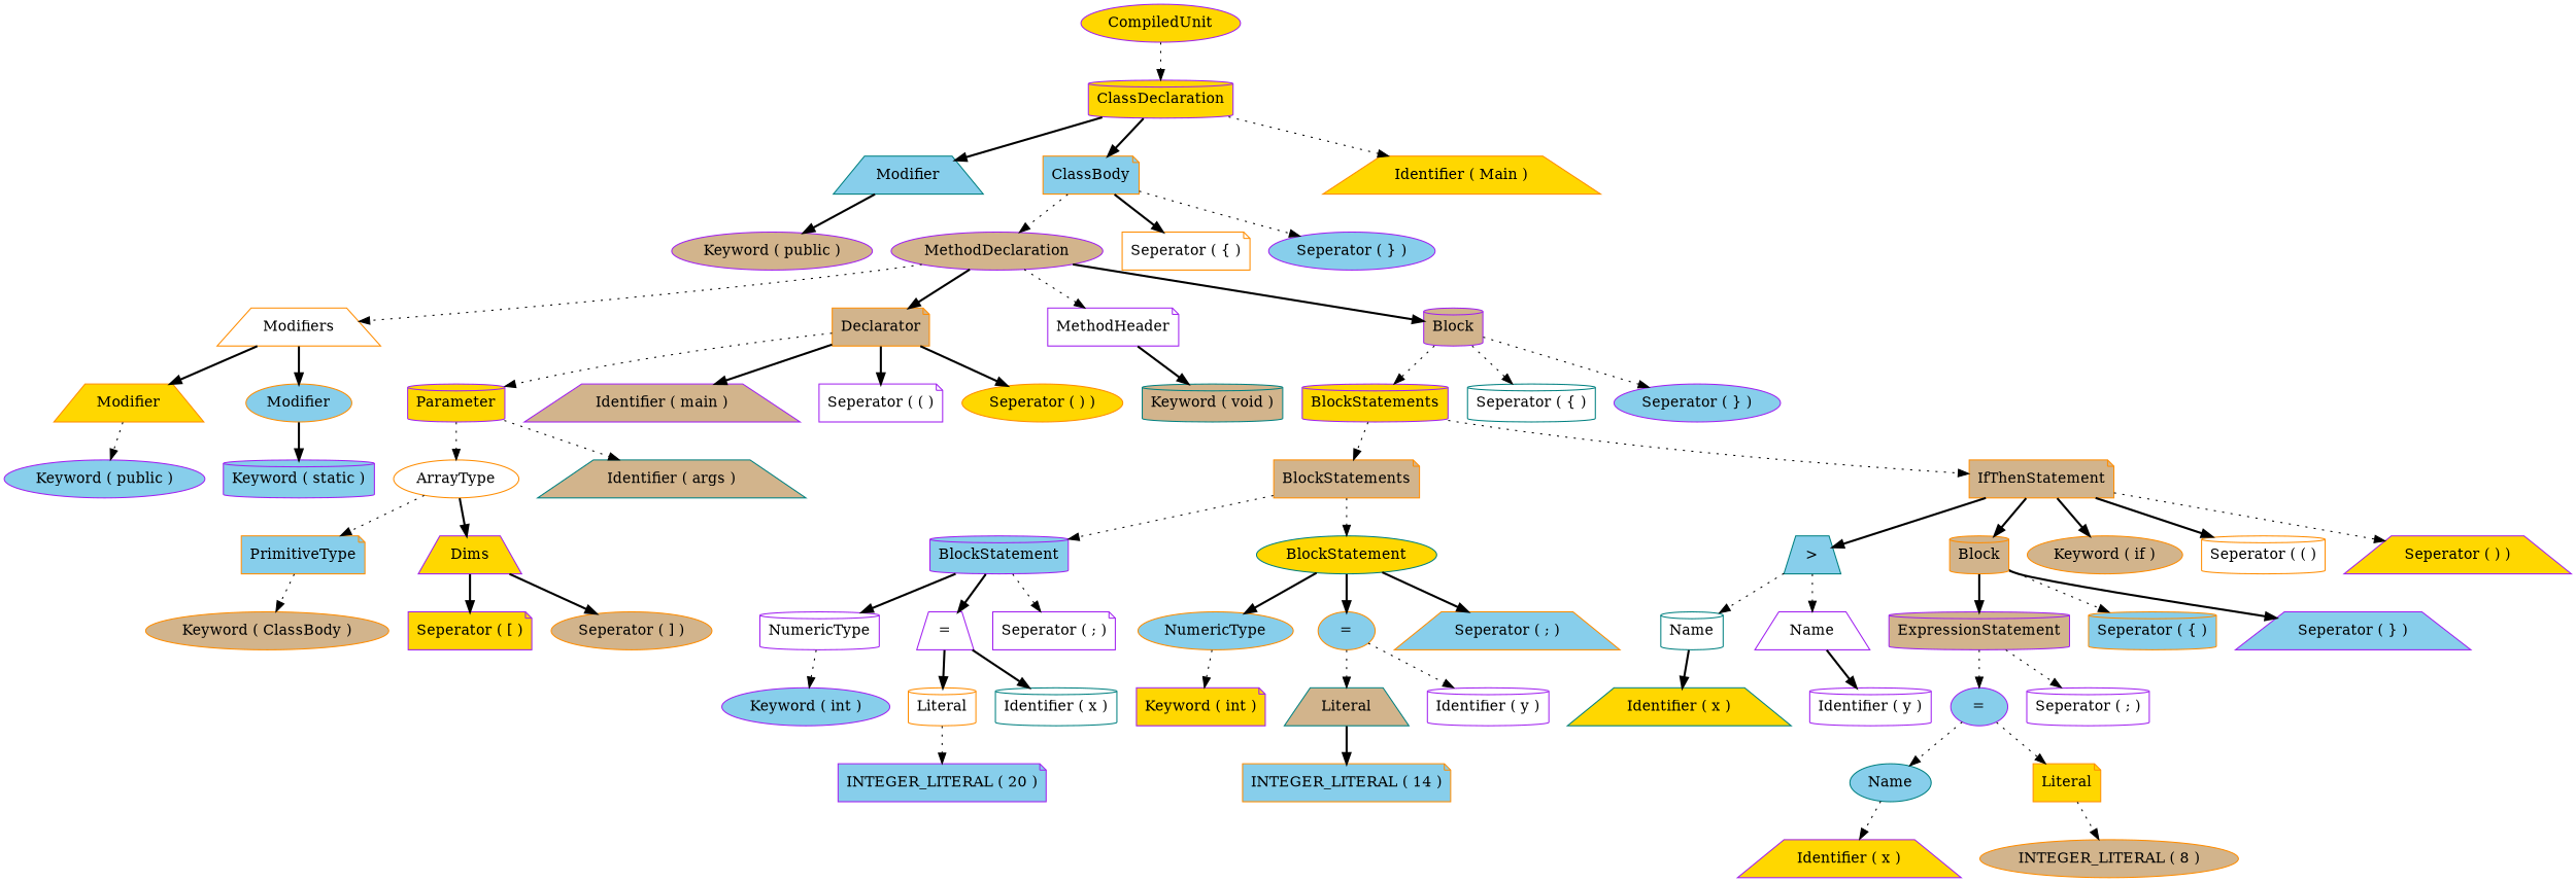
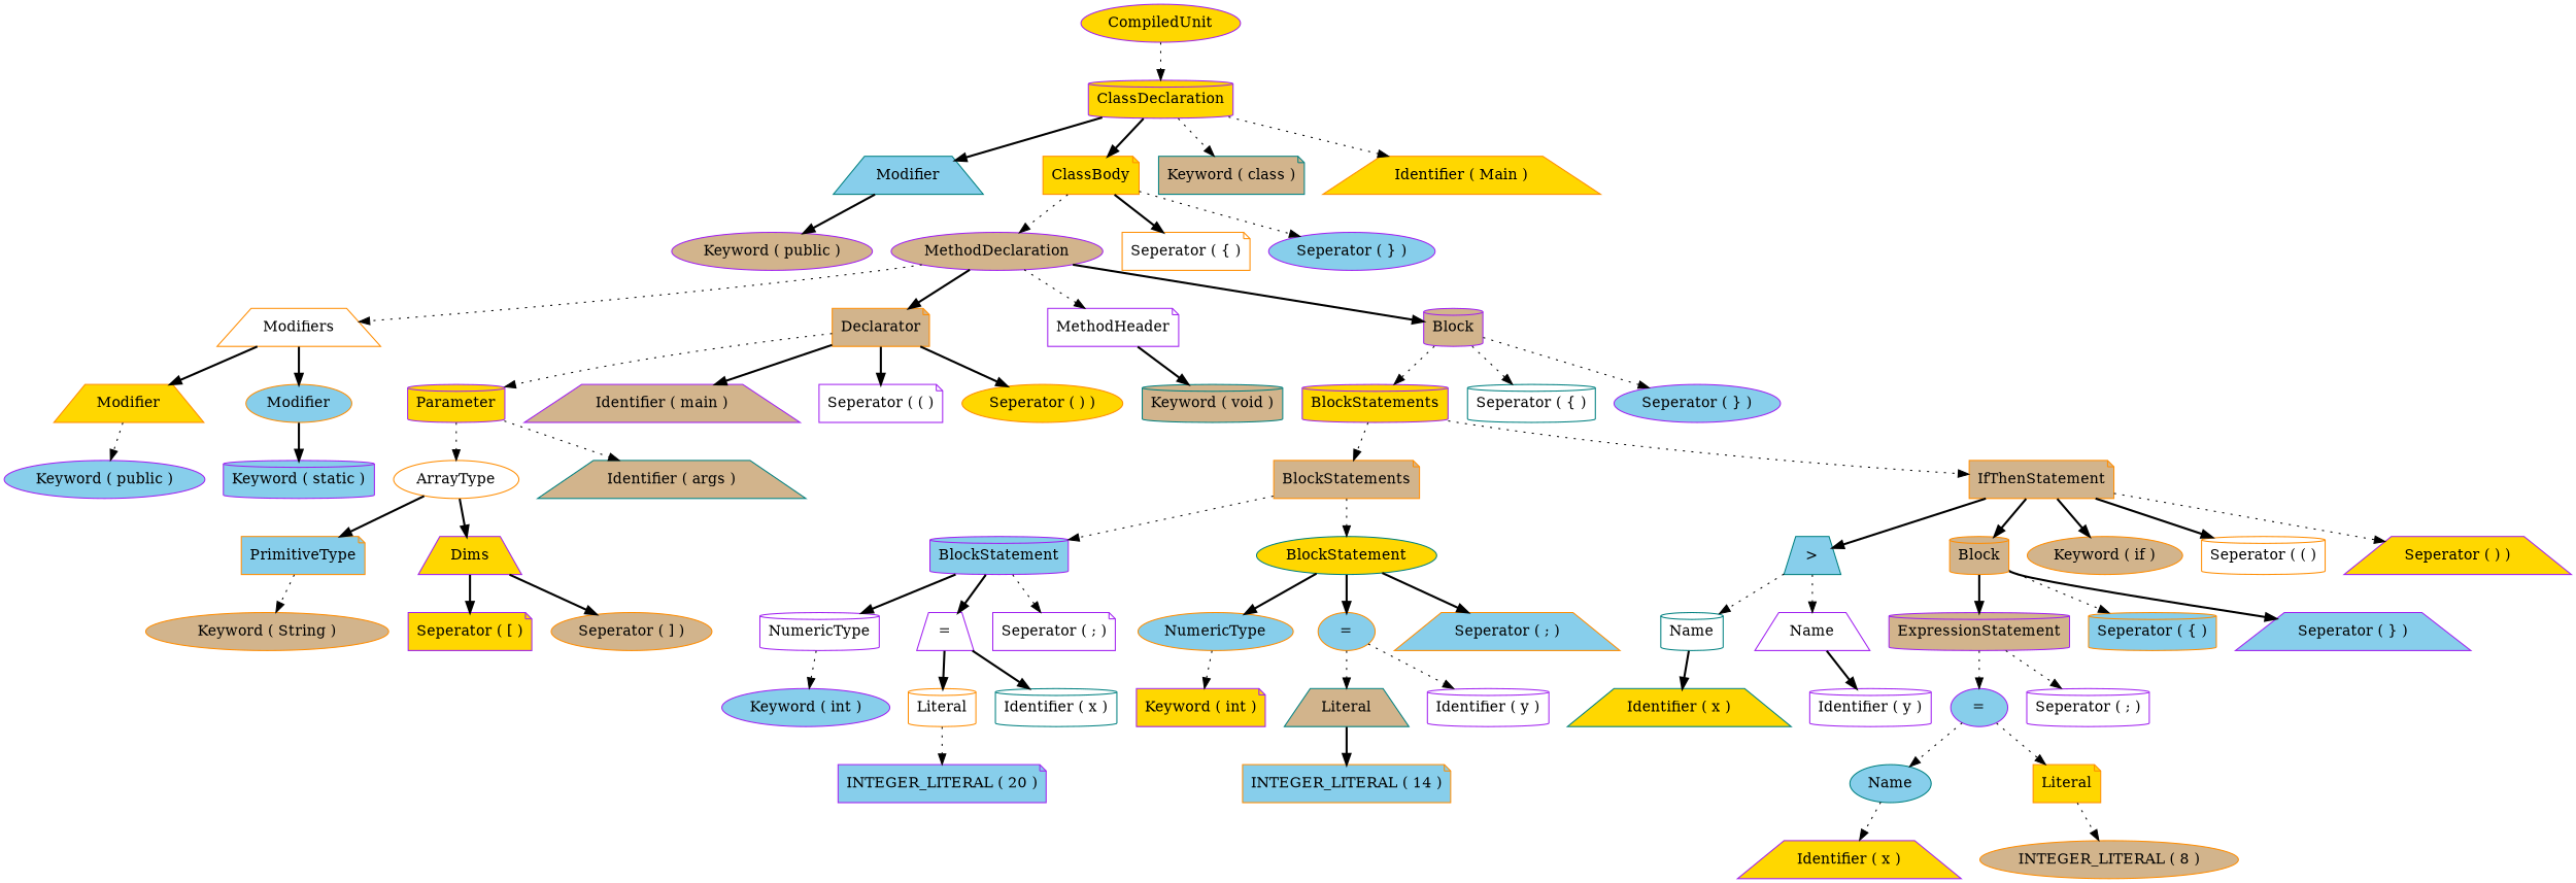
  digraph {
    node [color=purple fillcolor=skyblue ordering=out shape=ellipse style=filled]
    edge [style=dotted]
    n1 [fillcolor=tan label="Keyword ( public )"]
    n2 [color=teal label=Modifier shape=trapezium]
    n3 [label="Keyword ( public )"]
    n4 [color=darkorange fillcolor=gold label=Modifier shape=trapezium]
    n5 [label="Keyword ( static )" shape=cylinder]
    n6 [color=darkorange label=Modifier]
    n7 [color=darkorange fillcolor=white label=Modifiers shape=trapezium]
-   n8 [color=darkorange fillcolor=tan label="Keyword ( ClassBody )"]
+   n8 [color=darkorange fillcolor=tan label="Keyword ( String )"]
    n9 [color=darkorange label=PrimitiveType shape=note]
    n10 [fillcolor=gold label="Seperator ( [ )" shape=note]
    n11 [color=darkorange fillcolor=tan label="Seperator ( ] )"]
    n12 [fillcolor=gold label=Dims shape=trapezium]
    n13 [color=darkorange fillcolor=white label=ArrayType]
    n14 [color=teal fillcolor=tan label="Identifier ( args )" shape=trapezium]
    n15 [fillcolor=gold label=Parameter shape=cylinder]
    n16 [fillcolor=tan label="Identifier ( main )" shape=trapezium]
    n17 [fillcolor=white label="Seperator ( ( )" shape=note]
    n18 [color=darkorange fillcolor=gold label="Seperator ( ) )"]
    n19 [color=darkorange fillcolor=tan label=Declarator shape=note]
    n20 [color=teal fillcolor=tan label="Keyword ( void )" shape=cylinder]
    n21 [fillcolor=white label=MethodHeader shape=note]
    n22 [label="Keyword ( int )"]
    n23 [fillcolor=white label=NumericType shape=cylinder]
    n24 [label="INTEGER_LITERAL ( 20 )" shape=note]
    n25 [color=darkorange fillcolor=white label=Literal shape=cylinder]
    n26 [color=teal fillcolor=white label="Identifier ( x )" shape=cylinder]
    n27 [fillcolor=white label="=" shape=trapezium]
    n28 [fillcolor=white label="Seperator ( ; )" shape=note]
    n29 [label=BlockStatement shape=cylinder]
    n30 [fillcolor=gold label="Keyword ( int )" shape=note]
    n31 [color=darkorange label=NumericType]
    n32 [color=darkorange label="INTEGER_LITERAL ( 14 )" shape=note]
    n33 [color=teal fillcolor=tan label=Literal shape=trapezium]
    n34 [fillcolor=white label="Identifier ( y )" shape=cylinder]
    n35 [color=darkorange label="="]
    n36 [color=darkorange label="Seperator ( ; )" shape=trapezium]
    n37 [color=teal fillcolor=gold label=BlockStatement]
    n38 [color=darkorange fillcolor=tan label=BlockStatements shape=note]
    n39 [color=teal fillcolor=gold label="Identifier ( x )" shape=trapezium]
    n40 [color=teal fillcolor=white label=Name shape=cylinder]
    n41 [fillcolor=white label="Identifier ( y )" shape=cylinder]
    n42 [fillcolor=white label=Name shape=trapezium]
    n43 [color=teal label=">" shape=trapezium]
    n44 [fillcolor=gold label="Identifier ( x )" shape=trapezium]
    n45 [color=teal label=Name]
    n46 [color=darkorange fillcolor=tan label="INTEGER_LITERAL ( 8 )"]
    n47 [color=darkorange fillcolor=gold label=Literal shape=note]
    n48 [label="="]
    n49 [fillcolor=white label="Seperator ( ; )" shape=cylinder]
    n50 [fillcolor=tan label=ExpressionStatement shape=cylinder]
    n51 [color=darkorange label="Seperator ( { )" shape=cylinder]
    n52 [label="Seperator ( } )" shape=trapezium]
    n53 [color=darkorange fillcolor=tan label=Block shape=cylinder]
    n54 [color=darkorange fillcolor=tan label="Keyword ( if )"]
    n55 [color=darkorange fillcolor=white label="Seperator ( ( )" shape=cylinder]
    n56 [fillcolor=gold label="Seperator ( ) )" shape=trapezium]
    n57 [color=darkorange fillcolor=tan label=IfThenStatement shape=note]
    n58 [fillcolor=gold label=BlockStatements shape=cylinder]
    n59 [color=teal fillcolor=white label="Seperator ( { )" shape=cylinder]
    n60 [label="Seperator ( } )"]
    n61 [fillcolor=tan label=Block shape=cylinder]
    n62 [fillcolor=tan label=MethodDeclaration]
    n63 [color=darkorange fillcolor=white label="Seperator ( { )" shape=note]
    n64 [label="Seperator ( } )"]
-   n65 [color=darkorange label=ClassBody shape=note]
+   n65 [color=darkorange fillcolor=gold label=ClassBody shape=note]
+   n66 [color=teal fillcolor=tan label="Keyword ( class )" shape=note]
    n67 [color=darkorange fillcolor=gold label="Identifier ( Main )" shape=trapezium]
    n68 [fillcolor=gold label=ClassDeclaration shape=cylinder]
    n69 [fillcolor=gold label=CompiledUnit]
    n2 -> n1 [style=bold]
    n4 -> n3
    n6 -> n5 [style=bold]
    n7 -> n4 [style=bold]
    n7 -> n6 [style=bold]
    n9 -> n8
    n12 -> n10 [style=bold]
    n12 -> n11 [style=bold]
-   n13 -> n9
+   n13 -> n9 [style=bold]
    n13 -> n12 [style=bold]
    n15 -> n13
    n15 -> n14
    n19 -> n15
    n19 -> n16 [style=bold]
    n19 -> n17 [style=bold]
    n19 -> n18 [style=bold]
    n21 -> n20 [style=bold]
    n23 -> n22
    n25 -> n24
    n27 -> n25 [style=bold]
    n27 -> n26 [style=bold]
    n29 -> n23 [style=bold]
    n29 -> n27 [style=bold]
    n29 -> n28
    n31 -> n30
    n33 -> n32 [style=bold]
    n35 -> n33
    n35 -> n34
    n37 -> n31 [style=bold]
    n37 -> n35 [style=bold]
    n37 -> n36 [style=bold]
    n38 -> n29
    n38 -> n37
    n40 -> n39 [style=bold]
    n42 -> n41 [style=bold]
    n43 -> n40
    n43 -> n42
    n45 -> n44
    n47 -> n46
    n48 -> n45
    n48 -> n47
    n50 -> n48
    n50 -> n49
    n53 -> n50 [style=bold]
    n53 -> n51
    n53 -> n52 [style=bold]
    n57 -> n43 [style=bold]
    n57 -> n53 [style=bold]
    n57 -> n54 [style=bold]
    n57 -> n55 [style=bold]
    n57 -> n56
    n58 -> n38
    n58 -> n57
    n61 -> n58
    n61 -> n59
    n61 -> n60
    n62 -> n7
    n62 -> n19 [style=bold]
    n62 -> n21
    n62 -> n61 [style=bold]
    n65 -> n62
    n65 -> n63 [style=bold]
    n65 -> n64
    n68 -> n2 [style=bold]
    n68 -> n65 [style=bold]
+   n68 -> n66
    n68 -> n67
    n69 -> n68
  }
